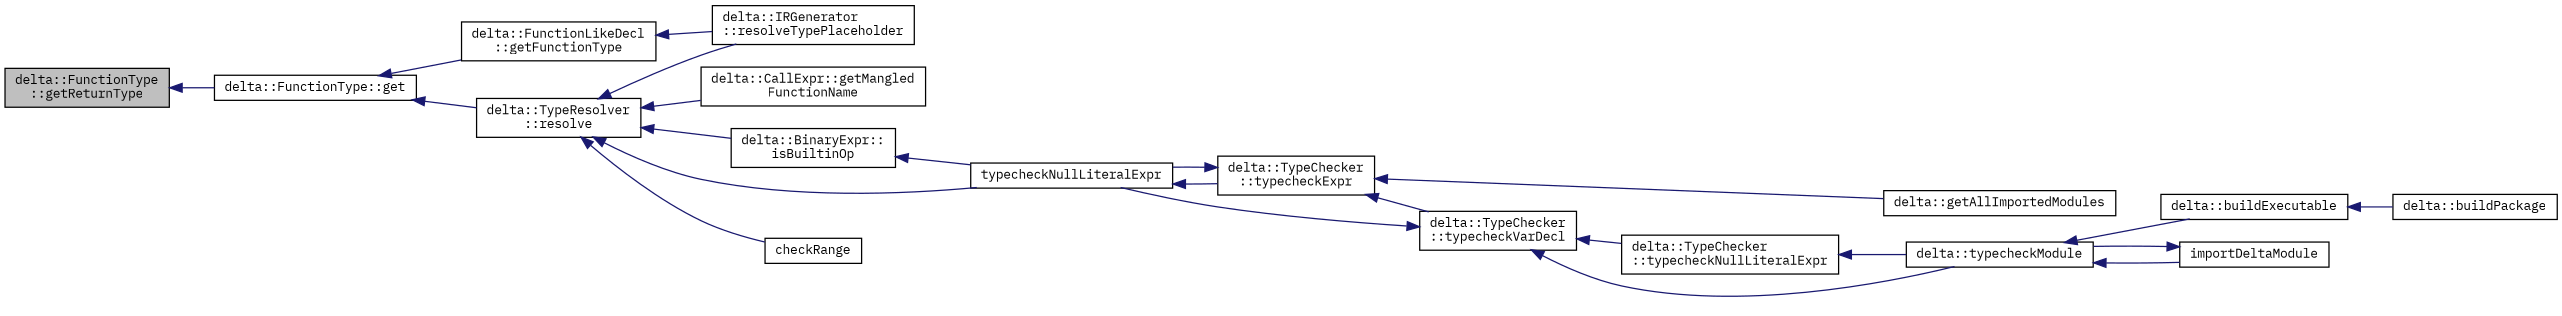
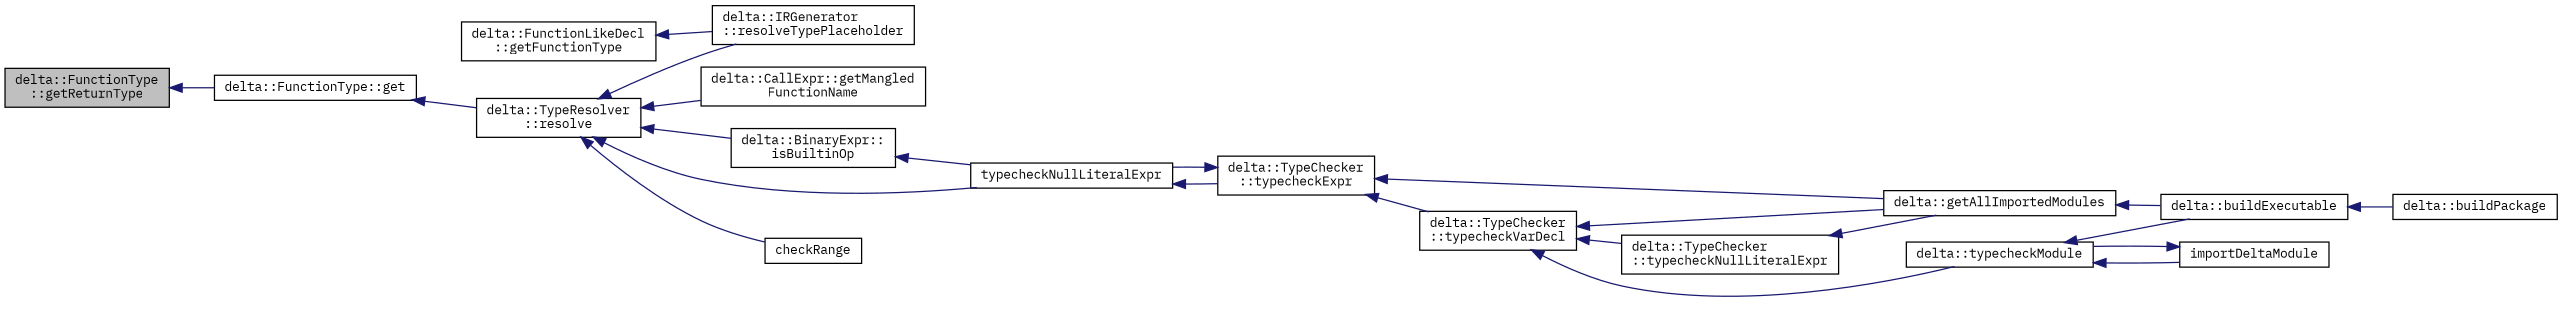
  digraph {
    fontname="IBM Plex Mono"
    rankdir=LR
    node [color=black fillcolor=white fontname="IBM Plex Mono" fontsize=10 shape=record style=filled]
    edge [color=midnightblue dir=back fontname="IBM Plex Mono" fontsize=10 labelfontname=Helvetica labelfontsize=10 style=solid]
    n1 [fillcolor=grey75 fontcolor=black height=0.2 label="delta::FunctionType\l::getReturnType" width=0.4]
    n2 [height=0.2 label="delta::FunctionType::get" width=0.4]
    n3 [height=0.2 label="delta::FunctionLikeDecl\l::getFunctionType" width=0.4]
    n4 [height=0.2 label="delta::TypeResolver\l::resolve" width=0.4]
    n5 [height=0.2 label="delta::IRGenerator\l::resolveTypePlaceholder" width=0.4]
    n6 [height=0.2 label="delta::CallExpr::getMangled\lFunctionName" width=0.4]
    n7 [height=0.2 label="delta::BinaryExpr::\lisBuiltinOp" width=0.4]
    n8 [height=0.2 label=typecheckNullLiteralExpr width=0.4]
    n9 [height=0.2 label=checkRange width=0.4]
    n10 [height=0.2 label="delta::TypeChecker\l::typecheckExpr" width=0.4]
    n11 [height=0.2 label="delta::getAllImportedModules" width=0.4]
    n12 [height=0.2 label="delta::TypeChecker\l::typecheckVarDecl" width=0.4]
    n13 [height=0.2 label="delta::buildExecutable" width=0.4]
    n14 [height=0.2 label="delta::TypeChecker\l::typecheckNullLiteralExpr" width=0.4]
    n15 [height=0.2 label="delta::typecheckModule" width=0.4]
    n16 [height=0.2 label="delta::buildPackage" width=0.4]
    n17 [height=0.2 label=importDeltaModule width=0.4]
    n1 -> n2
-   n2 -> n3
    n2 -> n4
    n3 -> n5
    n4 -> n5
    n4 -> n6
    n4 -> n7
    n4 -> n8
    n4 -> n9
    n7 -> n8
    n8 -> n10
    n10 -> n8
    n10 -> n11
    n10 -> n12
-   n12 -> n8
+   n11 -> n13
+   n12 -> n11
    n12 -> n14
    n12 -> n15
    n13 -> n16
-   n14 -> n15
+   n14 -> n11
    n15 -> n13
    n15 -> n17
    n17 -> n15
  }
